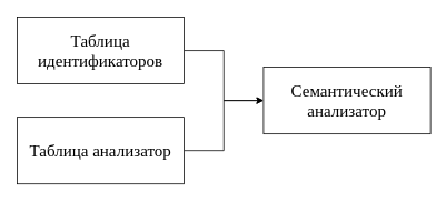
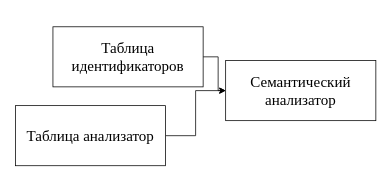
  <mxCell id="0" />
  <mxCell id="1" parent="0" />
  <mxCell id="2" style="edgeStyle=orthogonalEdgeStyle;rounded=0;orthogonalLoop=1;jettySize=auto;html=1;exitX=1;exitY=0.5;exitDx=0;exitDy=0;entryX=0;entryY=0.5;entryDx=0;entryDy=0;" edge="1" parent="1" source="3" target="6"><mxGeometry relative="1" as="geometry" /></mxCell>
  <mxCell id="3" value="Таблица анализатор" style="rounded=0;whiteSpace=wrap;html=1;fontSize=20;fontFamily=Times New Roman;" vertex="1" parent="1"><mxGeometry x="20" y="140" width="200" height="80" as="geometry" /></mxCell>
  <mxCell id="4" style="edgeStyle=orthogonalEdgeStyle;rounded=0;orthogonalLoop=1;jettySize=auto;html=1;exitX=1;exitY=0.5;exitDx=0;exitDy=0;entryX=0;entryY=0.5;entryDx=0;entryDy=0;" edge="1" parent="1" source="5" target="6"><mxGeometry relative="1" as="geometry" /></mxCell>
- <mxCell id="5" value="Таблица идентификаторов" style="rounded=0;whiteSpace=wrap;html=1;fontSize=20;fontFamily=Times New Roman;" vertex="1" parent="1"><mxGeometry x="20" y="20" width="200" height="80" as="geometry" /></mxCell>
- <mxCell id="6" value="Семантический анализатор" style="rounded=0;whiteSpace=wrap;html=1;fontSize=20;fontFamily=Times New Roman;" vertex="1" parent="1"><mxGeometry x="315" y="80" width="200" height="80" as="geometry" /></mxCell>
+ <mxCell id="5" value="Таблица идентификаторов" style="rounded=0;whiteSpace=wrap;html=1;fontSize=20;fontFamily=Times New Roman;" vertex="1" parent="1"><mxGeometry x="70" y="35" width="200" height="80" as="geometry" /></mxCell>
+ <mxCell id="6" value="Семантический анализатор" style="rounded=0;whiteSpace=wrap;html=1;fontSize=20;fontFamily=Times New Roman;" vertex="1" parent="1"><mxGeometry x="300" y="80" width="200" height="80" as="geometry" /></mxCell>
